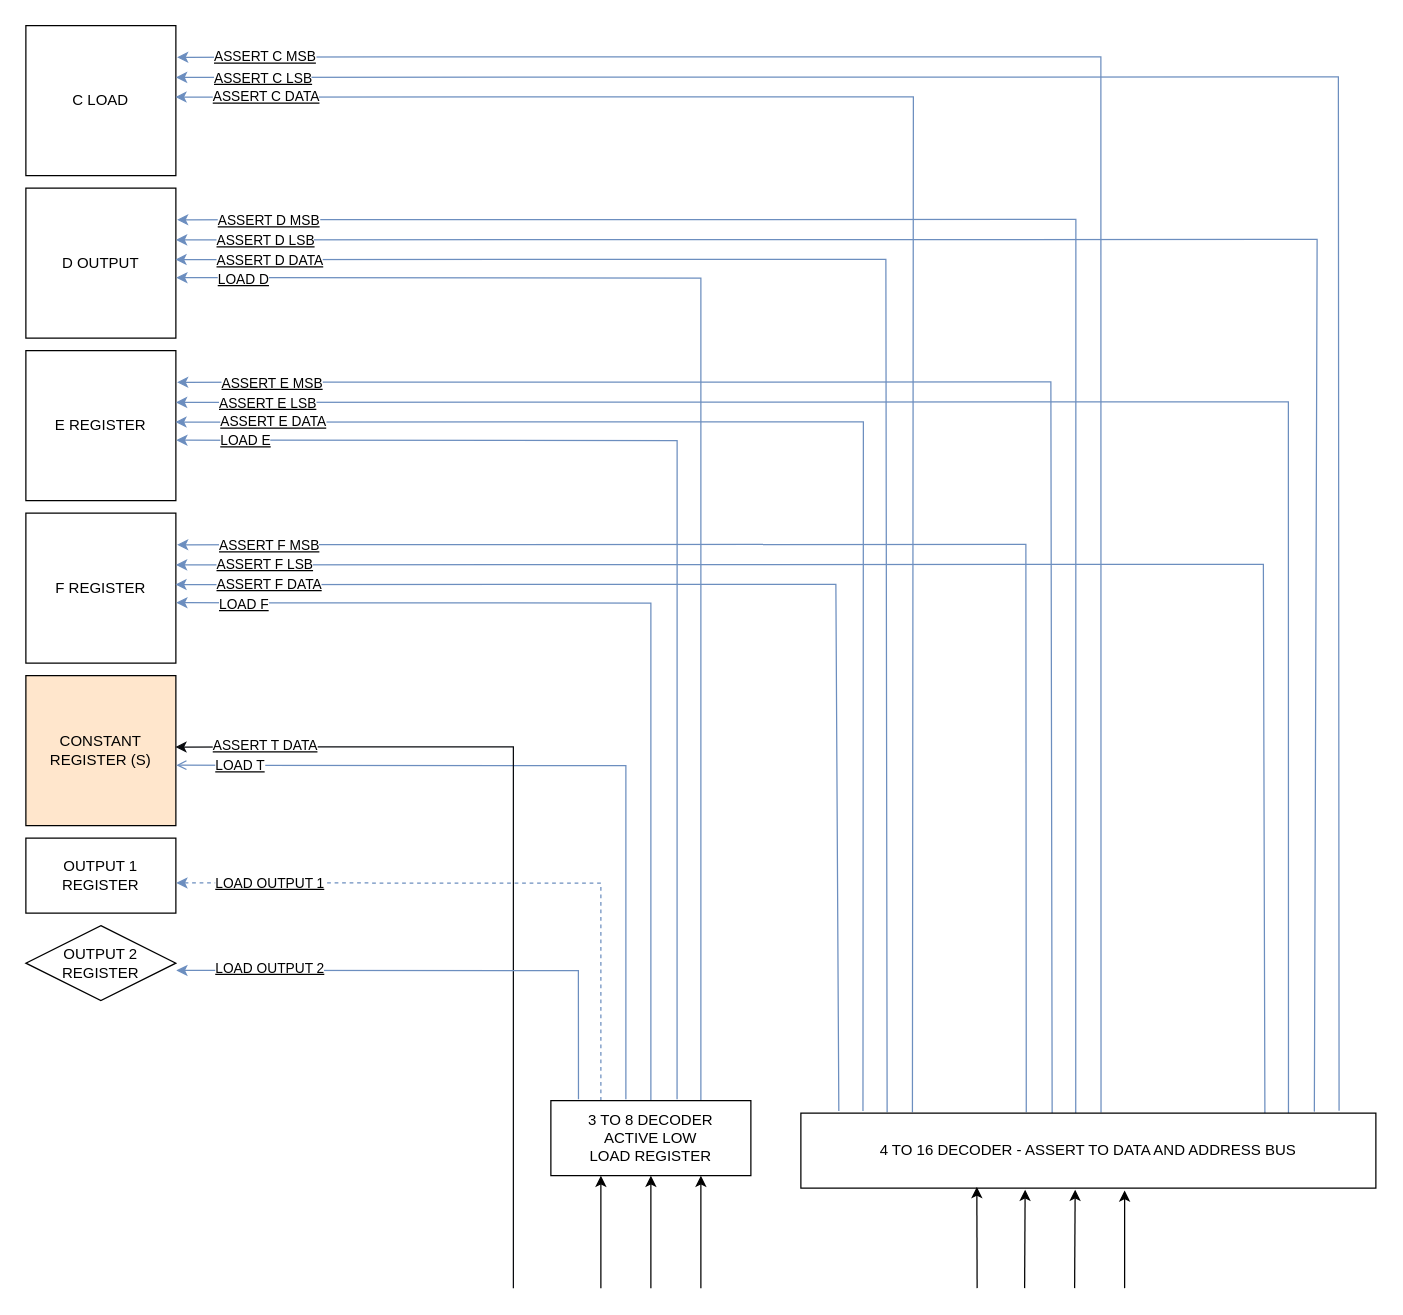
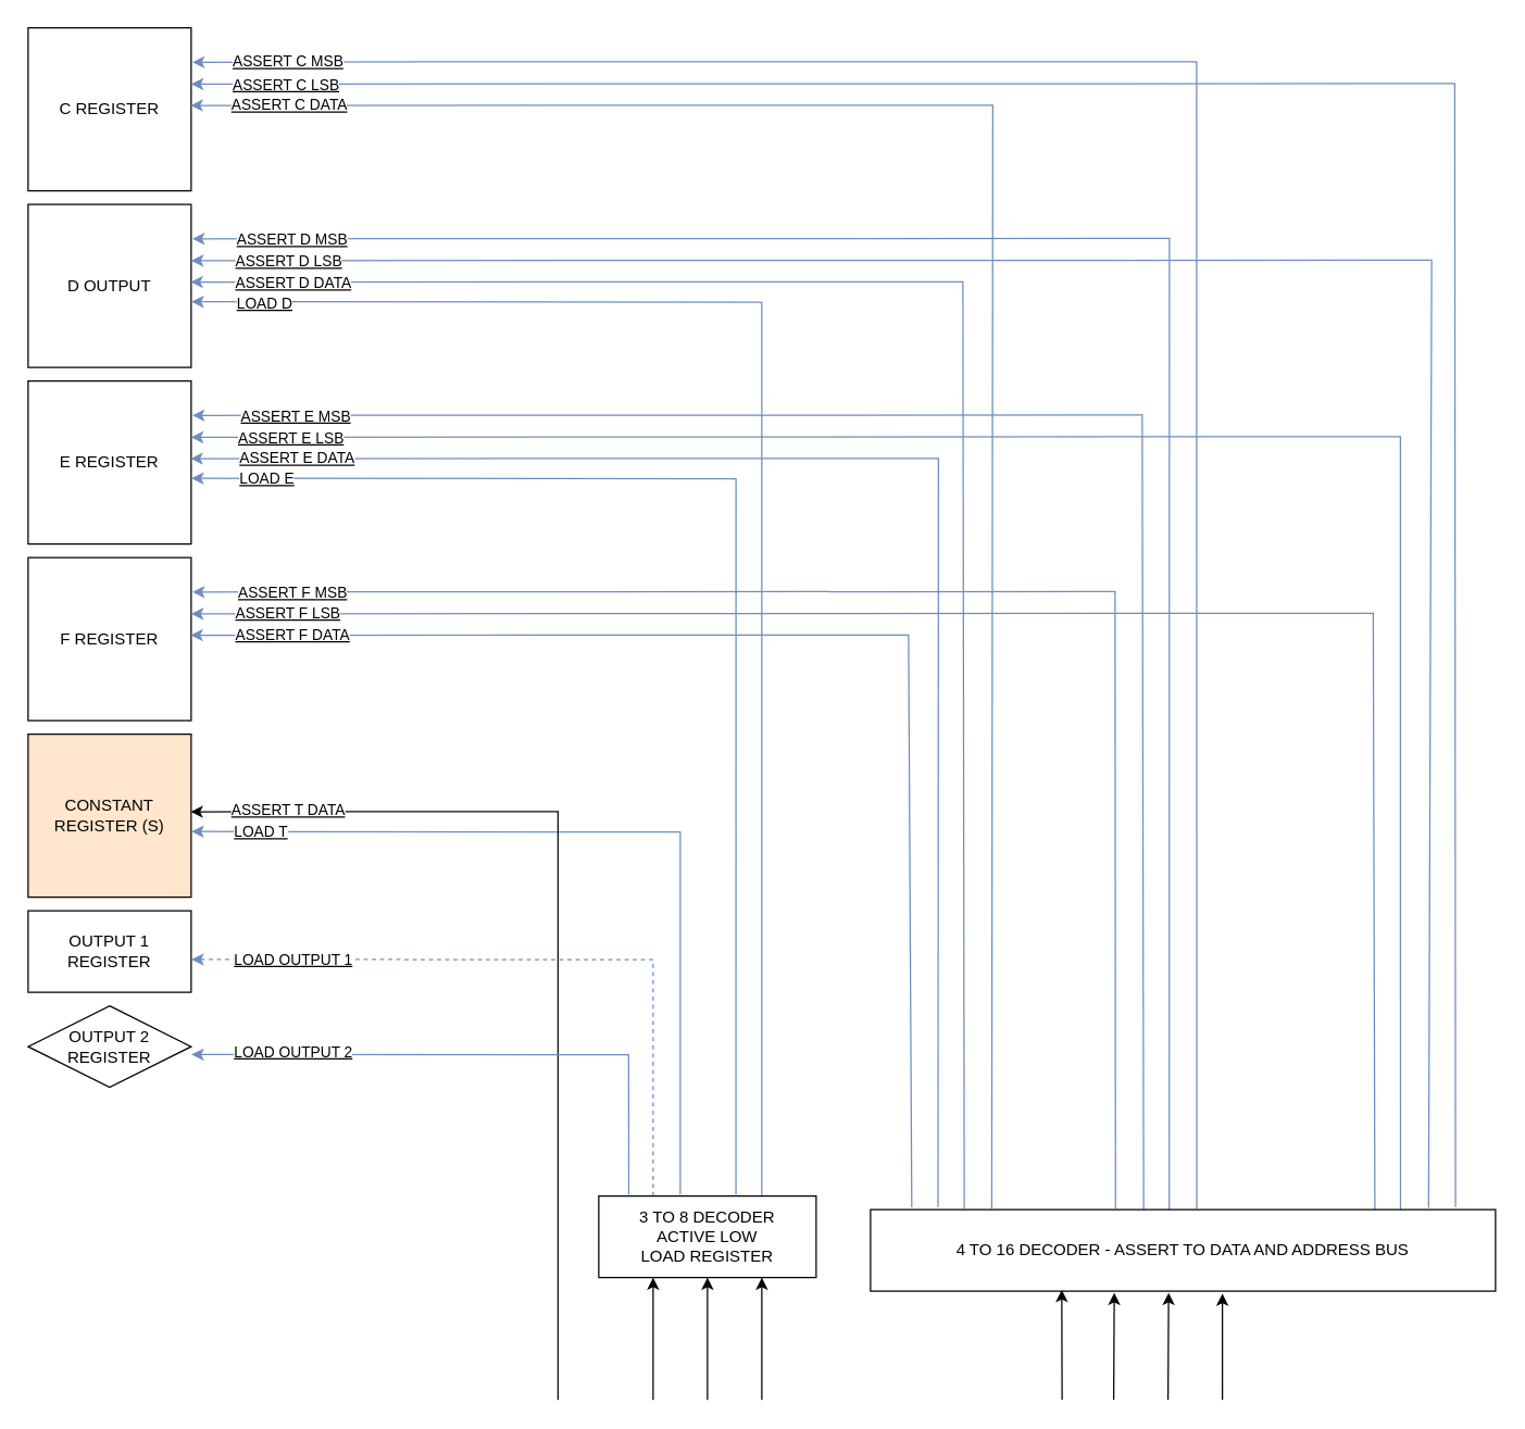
  <mxCell id="0" />
  <mxCell id="1" parent="0" />
- <mxCell id="2" value="C LOAD" style="rounded=0;whiteSpace=wrap;html=1;" vertex="1" parent="1"><mxGeometry x="20" y="20" width="120" height="120" as="geometry" /></mxCell>
+ <mxCell id="2" value="C REGISTER" style="rounded=0;whiteSpace=wrap;html=1;" vertex="1" parent="1"><mxGeometry x="20" y="20" width="120" height="120" as="geometry" /></mxCell>
  <mxCell id="3" value="" style="endArrow=classic;html=1;rounded=0;fillColor=#dae8fc;strokeColor=#6c8ebf;entryX=1.008;entryY=0.211;entryDx=0;entryDy=0;entryPerimeter=0;exitX=0.522;exitY=-0.007;exitDx=0;exitDy=0;exitPerimeter=0;" edge="1" parent="1" source="48" target="2"><mxGeometry relative="1" as="geometry"><mxPoint x="880" y="880" as="sourcePoint" /><mxPoint x="130" y="43" as="targetPoint" /><Array as="points"><mxPoint x="880" y="45" /><mxPoint x="310" y="45" /></Array></mxGeometry></mxCell>
  <mxCell id="4" value="&lt;u&gt;ASSERT C MSB&lt;/u&gt;" style="edgeLabel;resizable=0;html=1;align=left;verticalAlign=middle;" connectable="0" vertex="1" parent="3"><mxGeometry relative="1" as="geometry"><mxPoint x="-711" y="-53" as="offset" /></mxGeometry></mxCell>
  <mxCell id="5" value="" style="endArrow=classic;html=1;rounded=0;entryX=1.001;entryY=0.345;entryDx=0;entryDy=0;entryPerimeter=0;fillColor=#dae8fc;strokeColor=#6c8ebf;exitX=0.936;exitY=-0.033;exitDx=0;exitDy=0;exitPerimeter=0;" edge="1" parent="1" source="48" target="2"><mxGeometry relative="1" as="geometry"><mxPoint x="1070" y="880" as="sourcePoint" /><mxPoint x="150" y="69.74" as="targetPoint" /><Array as="points"><mxPoint x="1070" y="61" /></Array></mxGeometry></mxCell>
  <mxCell id="6" value="&lt;u&gt;ASSERT C LSB&lt;/u&gt;" style="edgeLabel;resizable=0;html=1;align=left;verticalAlign=middle;" connectable="0" vertex="1" parent="5"><mxGeometry relative="1" as="geometry"><mxPoint x="-850" as="offset" /></mxGeometry></mxCell>
  <mxCell id="7" value="" style="endArrow=classic;html=1;rounded=0;entryX=0.997;entryY=0.476;entryDx=0;entryDy=0;entryPerimeter=0;fillColor=#dae8fc;strokeColor=#6c8ebf;exitX=0.194;exitY=-0.013;exitDx=0;exitDy=0;exitPerimeter=0;" edge="1" parent="1" source="48" target="2"><mxGeometry relative="1" as="geometry"><mxPoint x="730" y="880" as="sourcePoint" /><mxPoint x="140" y="89.5" as="targetPoint" /><Array as="points"><mxPoint x="730" y="77" /></Array></mxGeometry></mxCell>
  <mxCell id="8" value="&lt;u&gt;ASSERT C DATA&lt;/u&gt;" style="edgeLabel;resizable=0;html=1;align=left;verticalAlign=middle;" connectable="0" vertex="1" parent="7"><mxGeometry relative="1" as="geometry"><mxPoint x="-562" y="-112" as="offset" /></mxGeometry></mxCell>
  <mxCell id="9" value="D OUTPUT" style="rounded=0;whiteSpace=wrap;html=1;" vertex="1" parent="1"><mxGeometry x="20" y="150" width="120" height="120" as="geometry" /></mxCell>
  <mxCell id="10" value="" style="endArrow=classic;html=1;rounded=0;fillColor=#dae8fc;strokeColor=#6c8ebf;entryX=1.008;entryY=0.211;entryDx=0;entryDy=0;entryPerimeter=0;exitX=0.478;exitY=0;exitDx=0;exitDy=0;exitPerimeter=0;" edge="1" parent="1" target="9" source="48"><mxGeometry relative="1" as="geometry"><mxPoint x="861.44" y="877.6" as="sourcePoint" /><mxPoint x="130" y="173" as="targetPoint" /><Array as="points"><mxPoint x="860" y="175" /></Array></mxGeometry></mxCell>
  <mxCell id="11" value="&lt;u&gt;ASSERT D MSB&lt;/u&gt;" style="edgeLabel;resizable=0;html=1;align=left;verticalAlign=middle;" connectable="0" vertex="1" parent="10"><mxGeometry relative="1" as="geometry"><mxPoint x="-686" as="offset" /></mxGeometry></mxCell>
  <mxCell id="12" value="" style="endArrow=classic;html=1;rounded=0;entryX=1.003;entryY=0.597;entryDx=0;entryDy=0;entryPerimeter=0;fillColor=#dae8fc;strokeColor=#6c8ebf;exitX=0.75;exitY=0;exitDx=0;exitDy=0;" edge="1" parent="1" target="9" source="47"><mxGeometry relative="1" as="geometry"><mxPoint x="310" y="222" as="sourcePoint" /><mxPoint x="140" y="239.74" as="targetPoint" /><Array as="points"><mxPoint x="560" y="222" /></Array></mxGeometry></mxCell>
  <mxCell id="13" value="&lt;u&gt;LOAD D&lt;/u&gt;" style="edgeLabel;resizable=0;html=1;align=left;verticalAlign=middle;" connectable="0" vertex="1" parent="12"><mxGeometry relative="1" as="geometry"><mxPoint x="-388" y="-119" as="offset" /></mxGeometry></mxCell>
  <mxCell id="14" value="" style="endArrow=classic;html=1;rounded=0;entryX=1.001;entryY=0.345;entryDx=0;entryDy=0;entryPerimeter=0;fillColor=#dae8fc;strokeColor=#6c8ebf;exitX=0.893;exitY=-0.02;exitDx=0;exitDy=0;exitPerimeter=0;" edge="1" parent="1" target="9" source="48"><mxGeometry relative="1" as="geometry"><mxPoint x="1049.36" y="878.92" as="sourcePoint" /><mxPoint x="150" y="199.74" as="targetPoint" /><Array as="points"><mxPoint x="1053" y="191" /></Array></mxGeometry></mxCell>
  <mxCell id="15" value="&lt;u&gt;ASSERT D LSB&lt;/u&gt;" style="edgeLabel;resizable=0;html=1;align=left;verticalAlign=middle;" connectable="0" vertex="1" parent="14"><mxGeometry relative="1" as="geometry"><mxPoint x="-775" as="offset" /></mxGeometry></mxCell>
  <mxCell id="16" value="" style="endArrow=classic;html=1;rounded=0;entryX=0.997;entryY=0.476;entryDx=0;entryDy=0;entryPerimeter=0;fillColor=#dae8fc;strokeColor=#6c8ebf;exitX=0.15;exitY=-0.013;exitDx=0;exitDy=0;exitPerimeter=0;" edge="1" parent="1" target="9" source="48"><mxGeometry relative="1" as="geometry"><mxPoint x="708.24" y="880.54" as="sourcePoint" /><mxPoint x="140" y="219.5" as="targetPoint" /><Array as="points"><mxPoint x="708" y="207" /></Array></mxGeometry></mxCell>
  <mxCell id="17" value="&lt;u&gt;ASSERT D DATA&lt;/u&gt;" style="edgeLabel;resizable=0;html=1;align=left;verticalAlign=middle;" connectable="0" vertex="1" parent="16"><mxGeometry relative="1" as="geometry"><mxPoint x="-537" y="-57" as="offset" /></mxGeometry></mxCell>
  <mxCell id="18" value="E REGISTER" style="rounded=0;whiteSpace=wrap;html=1;" vertex="1" parent="1"><mxGeometry x="20" y="280" width="120" height="120" as="geometry" /></mxCell>
  <mxCell id="19" value="" style="endArrow=classic;html=1;rounded=0;fillColor=#dae8fc;strokeColor=#6c8ebf;entryX=1.008;entryY=0.211;entryDx=0;entryDy=0;entryPerimeter=0;exitX=0.437;exitY=0;exitDx=0;exitDy=0;exitPerimeter=0;" edge="1" parent="1" target="18" source="48"><mxGeometry relative="1" as="geometry"><mxPoint x="840.96" y="879.58" as="sourcePoint" /><mxPoint x="130" y="303" as="targetPoint" /><Array as="points"><mxPoint x="840" y="305" /></Array></mxGeometry></mxCell>
  <mxCell id="20" value="&lt;u&gt;ASSERT E MSB&lt;/u&gt;" style="edgeLabel;resizable=0;html=1;align=left;verticalAlign=middle;" connectable="0" vertex="1" parent="19"><mxGeometry relative="1" as="geometry"><mxPoint x="-608" as="offset" /></mxGeometry></mxCell>
  <mxCell id="21" value="" style="endArrow=classic;html=1;rounded=0;entryX=1.003;entryY=0.597;entryDx=0;entryDy=0;entryPerimeter=0;fillColor=#dae8fc;strokeColor=#6c8ebf;exitX=0.631;exitY=-0.017;exitDx=0;exitDy=0;exitPerimeter=0;" edge="1" parent="1" target="18" source="47"><mxGeometry relative="1" as="geometry"><mxPoint x="310" y="352" as="sourcePoint" /><mxPoint x="140" y="369.74" as="targetPoint" /><Array as="points"><mxPoint x="541" y="352" /></Array></mxGeometry></mxCell>
  <mxCell id="22" value="&lt;u&gt;LOAD E&lt;/u&gt;" style="edgeLabel;resizable=0;html=1;align=left;verticalAlign=middle;" connectable="0" vertex="1" parent="21"><mxGeometry relative="1" as="geometry"><mxPoint x="-367" y="-63" as="offset" /></mxGeometry></mxCell>
  <mxCell id="23" value="" style="endArrow=classic;html=1;rounded=0;entryX=1.001;entryY=0.345;entryDx=0;entryDy=0;entryPerimeter=0;fillColor=#dae8fc;strokeColor=#6c8ebf;exitX=0.848;exitY=0.007;exitDx=0;exitDy=0;exitPerimeter=0;" edge="1" parent="1" target="18" source="48"><mxGeometry relative="1" as="geometry"><mxPoint x="1030" y="880" as="sourcePoint" /><mxPoint x="150" y="329.74" as="targetPoint" /><Array as="points"><mxPoint x="1030" y="321" /></Array></mxGeometry></mxCell>
  <mxCell id="24" value="&lt;u&gt;ASSERT E LSB&lt;/u&gt;" style="edgeLabel;resizable=0;html=1;align=left;verticalAlign=middle;" connectable="0" vertex="1" parent="23"><mxGeometry relative="1" as="geometry"><mxPoint x="-696" as="offset" /></mxGeometry></mxCell>
  <mxCell id="25" value="" style="endArrow=classic;html=1;rounded=0;entryX=0.997;entryY=0.476;entryDx=0;entryDy=0;entryPerimeter=0;fillColor=#dae8fc;strokeColor=#6c8ebf;exitX=0.108;exitY=-0.027;exitDx=0;exitDy=0;exitPerimeter=0;" edge="1" parent="1" target="18" source="48"><mxGeometry relative="1" as="geometry"><mxPoint x="690" y="880" as="sourcePoint" /><mxPoint x="140" y="349.5" as="targetPoint" /><Array as="points"><mxPoint x="690" y="337" /></Array></mxGeometry></mxCell>
  <mxCell id="26" value="&lt;u&gt;ASSERT E DATA&lt;/u&gt;" style="edgeLabel;resizable=0;html=1;align=left;verticalAlign=middle;" connectable="0" vertex="1" parent="25"><mxGeometry relative="1" as="geometry"><mxPoint x="-516" as="offset" /></mxGeometry></mxCell>
  <mxCell id="27" value="F REGISTER" style="rounded=0;whiteSpace=wrap;html=1;" vertex="1" parent="1"><mxGeometry x="20" y="410" width="120" height="120" as="geometry" /></mxCell>
  <mxCell id="28" value="" style="endArrow=classic;html=1;rounded=0;fillColor=#dae8fc;strokeColor=#6c8ebf;entryX=1.008;entryY=0.211;entryDx=0;entryDy=0;entryPerimeter=0;exitX=0.392;exitY=-0.013;exitDx=0;exitDy=0;exitPerimeter=0;" edge="1" parent="1" target="27" source="48"><mxGeometry relative="1" as="geometry"><mxPoint x="820.16" y="877.6" as="sourcePoint" /><mxPoint x="130" y="433" as="targetPoint" /><Array as="points"><mxPoint x="820" y="435" /></Array></mxGeometry></mxCell>
  <mxCell id="29" value="&lt;u&gt;ASSERT F MSB&lt;/u&gt;" style="edgeLabel;resizable=0;html=1;align=left;verticalAlign=middle;" connectable="0" vertex="1" parent="28"><mxGeometry relative="1" as="geometry"><mxPoint x="-534" as="offset" /></mxGeometry></mxCell>
- <mxCell id="30" value="" style="endArrow=classic;html=1;rounded=0;entryX=1.003;entryY=0.597;entryDx=0;entryDy=0;entryPerimeter=0;fillColor=#dae8fc;strokeColor=#6c8ebf;exitX=0.5;exitY=0;exitDx=0;exitDy=0;" edge="1" parent="1" target="27" source="47"><mxGeometry relative="1" as="geometry"><mxPoint x="310" y="482" as="sourcePoint" /><mxPoint x="140" y="499.74" as="targetPoint" /><Array as="points"><mxPoint x="520" y="482" /></Array></mxGeometry></mxCell>
- <mxCell id="31" value="&lt;u&gt;LOAD F&lt;/u&gt;" style="edgeLabel;resizable=0;html=1;align=left;verticalAlign=middle;" connectable="0" vertex="1" parent="30"><mxGeometry relative="1" as="geometry"><mxPoint x="-347" y="-9" as="offset" /></mxGeometry></mxCell>
  <mxCell id="32" value="" style="endArrow=classic;html=1;rounded=0;entryX=1.001;entryY=0.345;entryDx=0;entryDy=0;entryPerimeter=0;fillColor=#dae8fc;strokeColor=#6c8ebf;exitX=0.807;exitY=0.007;exitDx=0;exitDy=0;exitPerimeter=0;" edge="1" parent="1" target="27" source="48"><mxGeometry relative="1" as="geometry"><mxPoint x="1010.64" y="880.54" as="sourcePoint" /><mxPoint x="150" y="459.74" as="targetPoint" /><Array as="points"><mxPoint x="1010" y="451" /></Array></mxGeometry></mxCell>
  <mxCell id="33" value="&lt;u&gt;ASSERT F LSB&lt;/u&gt;" style="edgeLabel;resizable=0;html=1;align=left;verticalAlign=middle;" connectable="0" vertex="1" parent="32"><mxGeometry relative="1" as="geometry"><mxPoint x="-623" y="-1" as="offset" /></mxGeometry></mxCell>
  <mxCell id="34" value="" style="endArrow=classic;html=1;rounded=0;entryX=0.997;entryY=0.476;entryDx=0;entryDy=0;entryPerimeter=0;fillColor=#dae8fc;strokeColor=#6c8ebf;exitX=0.066;exitY=-0.027;exitDx=0;exitDy=0;exitPerimeter=0;" edge="1" parent="1" target="27" source="48"><mxGeometry relative="1" as="geometry"><mxPoint x="668.4" y="880.12" as="sourcePoint" /><mxPoint x="140" y="479.5" as="targetPoint" /><Array as="points"><mxPoint x="668" y="467" /></Array></mxGeometry></mxCell>
  <mxCell id="35" value="&lt;u&gt;ASSERT F DATA&lt;/u&gt;" style="edgeLabel;resizable=0;html=1;align=left;verticalAlign=middle;" connectable="0" vertex="1" parent="34"><mxGeometry relative="1" as="geometry"><mxPoint x="-443" y="-1" as="offset" /></mxGeometry></mxCell>
  <mxCell id="36" value="CONSTANT&lt;br&gt;REGISTER (S)" style="rounded=0;whiteSpace=wrap;html=1;fillColor=#ffe6cc;" vertex="1" parent="1"><mxGeometry x="20" y="540" width="120" height="120" as="geometry" /></mxCell>
- <mxCell id="37" value="" style="endArrow=open;html=1;rounded=0;entryX=1.003;entryY=0.597;entryDx=0;entryDy=0;entryPerimeter=0;fillColor=#dae8fc;strokeColor=#6c8ebf;exitX=0.375;exitY=-0.017;exitDx=0;exitDy=0;exitPerimeter=0;" edge="1" parent="1" target="36" source="47"><mxGeometry relative="1" as="geometry"><mxPoint x="310" y="612" as="sourcePoint" /><mxPoint x="140" y="629.74" as="targetPoint" /><Array as="points"><mxPoint x="500" y="612" /></Array></mxGeometry></mxCell>
+ <mxCell id="37" value="" style="endArrow=classic;html=1;rounded=0;entryX=1.003;entryY=0.597;entryDx=0;entryDy=0;entryPerimeter=0;fillColor=#dae8fc;strokeColor=#6c8ebf;exitX=0.375;exitY=-0.017;exitDx=0;exitDy=0;exitPerimeter=0;" edge="1" parent="1" target="36" source="47"><mxGeometry relative="1" as="geometry"><mxPoint x="310" y="612" as="sourcePoint" /><mxPoint x="140" y="629.74" as="targetPoint" /><Array as="points"><mxPoint x="500" y="612" /></Array></mxGeometry></mxCell>
  <mxCell id="38" value="&lt;u&gt;LOAD T&lt;/u&gt;" style="edgeLabel;resizable=0;html=1;align=left;verticalAlign=middle;" connectable="0" vertex="1" parent="37"><mxGeometry relative="1" as="geometry"><mxPoint x="-284" as="offset" /></mxGeometry></mxCell>
  <mxCell id="39" value="" style="endArrow=classic;html=1;rounded=0;entryX=0.997;entryY=0.476;entryDx=0;entryDy=0;entryPerimeter=0;fillColor=#dae8fc;strokeColor=#090B0F;" edge="1" parent="1" target="36"><mxGeometry relative="1" as="geometry"><mxPoint x="410" y="1030" as="sourcePoint" /><mxPoint x="140" y="609.5" as="targetPoint" /><Array as="points"><mxPoint x="410" y="597" /></Array></mxGeometry></mxCell>
  <mxCell id="40" value="&lt;u&gt;ASSERT T DATA&lt;/u&gt;" style="edgeLabel;resizable=0;html=1;align=left;verticalAlign=middle;" connectable="0" vertex="1" parent="39"><mxGeometry relative="1" as="geometry"><mxPoint x="-242" y="-83" as="offset" /></mxGeometry></mxCell>
  <mxCell id="41" value="OUTPUT 1 REGISTER" style="rounded=0;whiteSpace=wrap;html=1;" vertex="1" parent="1"><mxGeometry x="20" y="670" width="120" height="60" as="geometry" /></mxCell>
  <mxCell id="42" value="" style="endArrow=classic;html=1;rounded=0;entryX=1.003;entryY=0.597;entryDx=0;entryDy=0;entryPerimeter=0;fillColor=#dae8fc;strokeColor=#6c8ebf;exitX=0.25;exitY=0;exitDx=0;exitDy=0;dashed=1;" edge="1" parent="1" target="41" source="47"><mxGeometry relative="1" as="geometry"><mxPoint x="300" y="706" as="sourcePoint" /><mxPoint x="140" y="759.74" as="targetPoint" /><Array as="points"><mxPoint x="480" y="706" /></Array></mxGeometry></mxCell>
  <mxCell id="43" value="&lt;u&gt;LOAD OUTPUT 1&lt;/u&gt;" style="edgeLabel;resizable=0;html=1;align=left;verticalAlign=middle;" connectable="0" vertex="1" parent="42"><mxGeometry relative="1" as="geometry"><mxPoint x="-227" as="offset" /></mxGeometry></mxCell>
  <mxCell id="44" value="OUTPUT 2 REGISTER" style="rhombus;whiteSpace=wrap;html=1;" vertex="1" parent="1"><mxGeometry x="20" y="740" width="120" height="60" as="geometry" /></mxCell>
  <mxCell id="45" value="" style="endArrow=classic;html=1;rounded=0;entryX=1.003;entryY=0.597;entryDx=0;entryDy=0;entryPerimeter=0;fillColor=#dae8fc;strokeColor=#6c8ebf;exitX=0.138;exitY=-0.017;exitDx=0;exitDy=0;exitPerimeter=0;" edge="1" parent="1" target="44" source="47"><mxGeometry relative="1" as="geometry"><mxPoint x="300" y="776" as="sourcePoint" /><mxPoint x="140" y="889.74" as="targetPoint" /><Array as="points"><mxPoint x="462" y="776" /></Array></mxGeometry></mxCell>
  <mxCell id="46" value="&lt;u&gt;LOAD OUTPUT 2&lt;/u&gt;" style="edgeLabel;resizable=0;html=1;align=left;verticalAlign=middle;" connectable="0" vertex="1" parent="45"><mxGeometry relative="1" as="geometry"><mxPoint x="-183" y="-2" as="offset" /></mxGeometry></mxCell>
  <mxCell id="47" value="&lt;div&gt;&lt;span&gt;3 TO 8 DECODER&lt;/span&gt;&lt;/div&gt;&lt;div&gt;&lt;span&gt;ACTIVE LOW&lt;/span&gt;&lt;/div&gt;&lt;div&gt;LOAD REGISTER&lt;/div&gt;" style="rounded=0;whiteSpace=wrap;html=1;align=center;" vertex="1" parent="1"><mxGeometry x="440" y="880" width="160" height="60" as="geometry" /></mxCell>
  <mxCell id="48" value="4 TO 16 DECODER - ASSERT TO DATA AND ADDRESS BUS" style="rounded=0;whiteSpace=wrap;html=1;align=center;" vertex="1" parent="1"><mxGeometry x="640" y="890" width="460" height="60" as="geometry" /></mxCell>
  <mxCell id="49" value="" style="endArrow=classic;html=1;rounded=0;entryX=0.25;entryY=1;entryDx=0;entryDy=0;" edge="1" parent="1" target="47"><mxGeometry width="50" height="50" relative="1" as="geometry"><mxPoint x="480" y="1030" as="sourcePoint" /><mxPoint x="479.66" y="1040" as="targetPoint" /></mxGeometry></mxCell>
  <mxCell id="50" value="" style="endArrow=classic;html=1;rounded=0;entryX=0.5;entryY=1;entryDx=0;entryDy=0;" edge="1" parent="1" target="47"><mxGeometry width="50" height="50" relative="1" as="geometry"><mxPoint x="520" y="1030" as="sourcePoint" /><mxPoint x="519.32" y="1040" as="targetPoint" /></mxGeometry></mxCell>
  <mxCell id="51" value="" style="endArrow=classic;html=1;rounded=0;entryX=0.75;entryY=1;entryDx=0;entryDy=0;" edge="1" parent="1" target="47"><mxGeometry width="50" height="50" relative="1" as="geometry"><mxPoint x="560" y="1030" as="sourcePoint" /><mxPoint x="559.66" y="1040" as="targetPoint" /></mxGeometry></mxCell>
  <mxCell id="52" value="" style="endArrow=classic;html=1;rounded=0;entryX=0.306;entryY=0.985;entryDx=0;entryDy=0;entryPerimeter=0;" edge="1" parent="1" target="48"><mxGeometry width="50" height="50" relative="1" as="geometry"><mxPoint x="781" y="1030" as="sourcePoint" /><mxPoint x="780" y="1030" as="targetPoint" /></mxGeometry></mxCell>
  <mxCell id="53" value="" style="endArrow=classic;html=1;rounded=0;entryX=0.39;entryY=1.02;entryDx=0;entryDy=0;entryPerimeter=0;" edge="1" parent="1" target="48"><mxGeometry width="50" height="50" relative="1" as="geometry"><mxPoint x="819" y="1030" as="sourcePoint" /><mxPoint x="820" y="1030" as="targetPoint" /></mxGeometry></mxCell>
  <mxCell id="54" value="" style="endArrow=classic;html=1;rounded=0;entryX=0.477;entryY=1.02;entryDx=0;entryDy=0;entryPerimeter=0;" edge="1" parent="1" target="48"><mxGeometry width="50" height="50" relative="1" as="geometry"><mxPoint x="859" y="1030" as="sourcePoint" /><mxPoint x="860" y="1030" as="targetPoint" /></mxGeometry></mxCell>
  <mxCell id="55" value="" style="endArrow=classic;html=1;rounded=0;entryX=0.563;entryY=1.031;entryDx=0;entryDy=0;entryPerimeter=0;" edge="1" parent="1" target="48"><mxGeometry width="50" height="50" relative="1" as="geometry"><mxPoint x="899" y="1030" as="sourcePoint" /><mxPoint x="900" y="1030" as="targetPoint" /></mxGeometry></mxCell>
